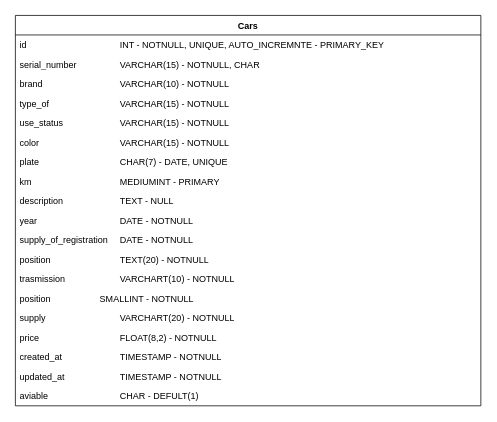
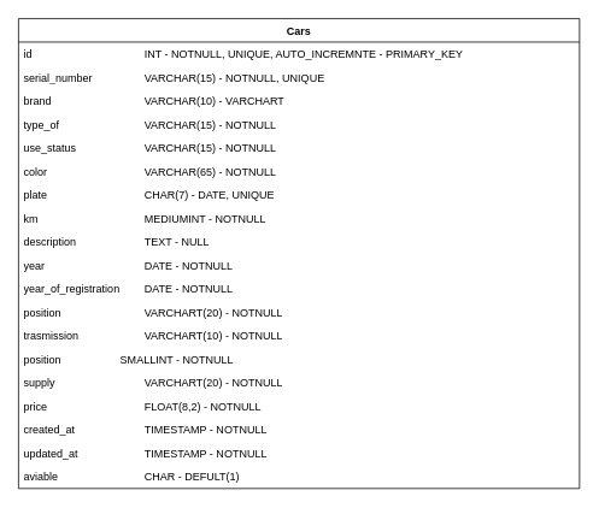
  <mxCell id="0" />
  <mxCell id="1" parent="0" />
  <mxCell id="2" value="Cars" style="swimlane;fontStyle=1;align=center;verticalAlign=top;childLayout=stackLayout;horizontal=1;startSize=26;horizontalStack=0;resizeParent=1;resizeParentMax=0;resizeLast=0;collapsible=1;marginBottom=0;whiteSpace=wrap;html=1;" vertex="1" parent="1"><mxGeometry x="20" y="20" width="620" height="520" as="geometry" /></mxCell>
  <mxCell id="3" value="id&lt;span style=&quot;white-space: pre;&quot;&gt;&#09;&lt;span style=&quot;white-space: pre;&quot;&gt;&#09;&lt;/span&gt;&lt;/span&gt;&lt;span style=&quot;white-space: pre;&quot;&gt;&#09;&lt;/span&gt;&lt;span style=&quot;white-space: pre;&quot;&gt;&#09;&lt;/span&gt;&lt;span style=&quot;white-space: pre;&quot;&gt;&#09;&lt;/span&gt;INT - NOTNULL, UNIQUE, AUTO_INCREMNTE - PRIMARY_KEY" style="text;strokeColor=none;fillColor=none;align=left;verticalAlign=top;spacingLeft=4;spacingRight=4;overflow=hidden;rotatable=0;points=[[0,0.5],[1,0.5]];portConstraint=eastwest;whiteSpace=wrap;html=1;" vertex="1" parent="2"><mxGeometry y="26" width="620" height="26" as="geometry" /></mxCell>
- <mxCell id="4" value="serial_number&lt;span style=&quot;white-space: pre;&quot;&gt;&#09;&lt;span style=&quot;white-space: pre;&quot;&gt;&#09;&lt;/span&gt;&lt;span style=&quot;white-space: pre;&quot;&gt;&#09;&lt;/span&gt;&lt;/span&gt;VARCHAR(15) - NOTNULL, CHAR" style="text;strokeColor=none;fillColor=none;align=left;verticalAlign=top;spacingLeft=4;spacingRight=4;overflow=hidden;rotatable=0;points=[[0,0.5],[1,0.5]];portConstraint=eastwest;whiteSpace=wrap;html=1;" vertex="1" parent="2"><mxGeometry y="52" width="620" height="26" as="geometry" /></mxCell>
- <mxCell id="5" value="brand&lt;span style=&quot;white-space: pre;&quot;&gt;&#09;&lt;/span&gt;&lt;span style=&quot;white-space: pre;&quot;&gt;&#09;&lt;/span&gt;&lt;span style=&quot;white-space: pre;&quot;&gt;&#09;&lt;/span&gt;&lt;span style=&quot;white-space: pre;&quot;&gt;&#09;&lt;/span&gt;VARCHAR(10) - NOTNULL" style="text;strokeColor=none;fillColor=none;align=left;verticalAlign=top;spacingLeft=4;spacingRight=4;overflow=hidden;rotatable=0;points=[[0,0.5],[1,0.5]];portConstraint=eastwest;whiteSpace=wrap;html=1;" vertex="1" parent="2"><mxGeometry y="78" width="620" height="26" as="geometry" /></mxCell>
+ <mxCell id="4" value="serial_number&lt;span style=&quot;white-space: pre;&quot;&gt;&#09;&lt;span style=&quot;white-space: pre;&quot;&gt;&#09;&lt;/span&gt;&lt;span style=&quot;white-space: pre;&quot;&gt;&#09;&lt;/span&gt;&lt;/span&gt;VARCHAR(15) - NOTNULL, UNIQUE" style="text;strokeColor=none;fillColor=none;align=left;verticalAlign=top;spacingLeft=4;spacingRight=4;overflow=hidden;rotatable=0;points=[[0,0.5],[1,0.5]];portConstraint=eastwest;whiteSpace=wrap;html=1;" vertex="1" parent="2"><mxGeometry y="52" width="620" height="26" as="geometry" /></mxCell>
+ <mxCell id="5" value="brand&lt;span style=&quot;white-space: pre;&quot;&gt;&#09;&lt;/span&gt;&lt;span style=&quot;white-space: pre;&quot;&gt;&#09;&lt;/span&gt;&lt;span style=&quot;white-space: pre;&quot;&gt;&#09;&lt;/span&gt;&lt;span style=&quot;white-space: pre;&quot;&gt;&#09;&lt;/span&gt;VARCHAR(10) - VARCHART" style="text;strokeColor=none;fillColor=none;align=left;verticalAlign=top;spacingLeft=4;spacingRight=4;overflow=hidden;rotatable=0;points=[[0,0.5],[1,0.5]];portConstraint=eastwest;whiteSpace=wrap;html=1;" vertex="1" parent="2"><mxGeometry y="78" width="620" height="26" as="geometry" /></mxCell>
  <mxCell id="6" value="type_of&lt;span style=&quot;white-space: pre;&quot;&gt;&#09;&lt;/span&gt;&lt;span style=&quot;white-space: pre;&quot;&gt;&#09;&lt;/span&gt;&lt;span style=&quot;white-space: pre;&quot;&gt;&#09;&lt;/span&gt;&lt;span style=&quot;white-space: pre;&quot;&gt;&#09;&lt;/span&gt;VARCHAR(15) - NOTNULL" style="text;strokeColor=none;fillColor=none;align=left;verticalAlign=top;spacingLeft=4;spacingRight=4;overflow=hidden;rotatable=0;points=[[0,0.5],[1,0.5]];portConstraint=eastwest;whiteSpace=wrap;html=1;" vertex="1" parent="2"><mxGeometry y="104" width="620" height="26" as="geometry" /></mxCell>
  <mxCell id="7" value="use_status&lt;span style=&quot;white-space: pre;&quot;&gt;&#09;&lt;/span&gt;&lt;span style=&quot;white-space: pre;&quot;&gt;&#09;&lt;/span&gt;&lt;span style=&quot;white-space: pre;&quot;&gt;&#09;&lt;/span&gt;VARCHAR(15) - NOTNULL" style="text;strokeColor=none;fillColor=none;align=left;verticalAlign=top;spacingLeft=4;spacingRight=4;overflow=hidden;rotatable=0;points=[[0,0.5],[1,0.5]];portConstraint=eastwest;whiteSpace=wrap;html=1;" vertex="1" parent="2"><mxGeometry y="130" width="620" height="26" as="geometry" /></mxCell>
- <mxCell id="8" value="color&lt;span style=&quot;white-space: pre;&quot;&gt;&#09;&lt;/span&gt;&lt;span style=&quot;white-space: pre;&quot;&gt;&#09;&lt;/span&gt;&lt;span style=&quot;white-space: pre;&quot;&gt;&#09;&lt;/span&gt;&lt;span style=&quot;white-space: pre;&quot;&gt;&#09;&lt;/span&gt;VARCHAR(15) - NOTNULL" style="text;strokeColor=none;fillColor=none;align=left;verticalAlign=top;spacingLeft=4;spacingRight=4;overflow=hidden;rotatable=0;points=[[0,0.5],[1,0.5]];portConstraint=eastwest;whiteSpace=wrap;html=1;" vertex="1" parent="2"><mxGeometry y="156" width="620" height="26" as="geometry" /></mxCell>
+ <mxCell id="8" value="color&lt;span style=&quot;white-space: pre;&quot;&gt;&#09;&lt;/span&gt;&lt;span style=&quot;white-space: pre;&quot;&gt;&#09;&lt;/span&gt;&lt;span style=&quot;white-space: pre;&quot;&gt;&#09;&lt;/span&gt;&lt;span style=&quot;white-space: pre;&quot;&gt;&#09;&lt;/span&gt;VARCHAR(65) - NOTNULL" style="text;strokeColor=none;fillColor=none;align=left;verticalAlign=top;spacingLeft=4;spacingRight=4;overflow=hidden;rotatable=0;points=[[0,0.5],[1,0.5]];portConstraint=eastwest;whiteSpace=wrap;html=1;" vertex="1" parent="2"><mxGeometry y="156" width="620" height="26" as="geometry" /></mxCell>
  <mxCell id="9" value="plate&lt;span style=&quot;white-space: pre;&quot;&gt;&#09;&lt;/span&gt;&lt;span style=&quot;white-space: pre;&quot;&gt;&#09;&lt;/span&gt;&lt;span style=&quot;white-space: pre;&quot;&gt;&#09;&lt;/span&gt;&lt;span style=&quot;white-space: pre;&quot;&gt;&#09;&lt;/span&gt;CHAR(7) - DATE, UNIQUE" style="text;strokeColor=none;fillColor=none;align=left;verticalAlign=top;spacingLeft=4;spacingRight=4;overflow=hidden;rotatable=0;points=[[0,0.5],[1,0.5]];portConstraint=eastwest;whiteSpace=wrap;html=1;" vertex="1" parent="2"><mxGeometry y="182" width="620" height="26" as="geometry" /></mxCell>
- <mxCell id="10" value="km&lt;span style=&quot;white-space: pre;&quot;&gt;&#09;&lt;/span&gt;&lt;span style=&quot;white-space: pre;&quot;&gt;&#09;&lt;/span&gt;&lt;span style=&quot;white-space: pre;&quot;&gt;&#09;&lt;/span&gt;&lt;span style=&quot;white-space: pre;&quot;&gt;&#09;&lt;/span&gt;&lt;span style=&quot;white-space: pre;&quot;&gt;&#09;&lt;/span&gt;MEDIUMINT - PRIMARY" style="text;strokeColor=none;fillColor=none;align=left;verticalAlign=top;spacingLeft=4;spacingRight=4;overflow=hidden;rotatable=0;points=[[0,0.5],[1,0.5]];portConstraint=eastwest;whiteSpace=wrap;html=1;" vertex="1" parent="2"><mxGeometry y="208" width="620" height="26" as="geometry" /></mxCell>
+ <mxCell id="10" value="km&lt;span style=&quot;white-space: pre;&quot;&gt;&#09;&lt;/span&gt;&lt;span style=&quot;white-space: pre;&quot;&gt;&#09;&lt;/span&gt;&lt;span style=&quot;white-space: pre;&quot;&gt;&#09;&lt;/span&gt;&lt;span style=&quot;white-space: pre;&quot;&gt;&#09;&lt;/span&gt;&lt;span style=&quot;white-space: pre;&quot;&gt;&#09;&lt;/span&gt;MEDIUMINT - NOTNULL" style="text;strokeColor=none;fillColor=none;align=left;verticalAlign=top;spacingLeft=4;spacingRight=4;overflow=hidden;rotatable=0;points=[[0,0.5],[1,0.5]];portConstraint=eastwest;whiteSpace=wrap;html=1;" vertex="1" parent="2"><mxGeometry y="208" width="620" height="26" as="geometry" /></mxCell>
  <mxCell id="11" value="description&lt;span style=&quot;white-space: pre;&quot;&gt;&#09;&lt;/span&gt;&lt;span style=&quot;white-space: pre;&quot;&gt;&#09;&lt;/span&gt;&lt;span style=&quot;white-space: pre;&quot;&gt;&#09;&lt;/span&gt;TEXT - NULL" style="text;strokeColor=none;fillColor=none;align=left;verticalAlign=top;spacingLeft=4;spacingRight=4;overflow=hidden;rotatable=0;points=[[0,0.5],[1,0.5]];portConstraint=eastwest;whiteSpace=wrap;html=1;" vertex="1" parent="2"><mxGeometry y="234" width="620" height="26" as="geometry" /></mxCell>
  <mxCell id="12" value="year&lt;span style=&quot;white-space: pre;&quot;&gt;&#09;&lt;/span&gt;&lt;span style=&quot;white-space: pre;&quot;&gt;&#09;&lt;/span&gt;&lt;span style=&quot;white-space: pre;&quot;&gt;&#09;&lt;/span&gt;&lt;span style=&quot;white-space: pre;&quot;&gt;&#09;&lt;/span&gt;&lt;span style=&quot;white-space: pre;&quot;&gt;&#09;&lt;/span&gt;DATE - NOTNULL" style="text;strokeColor=none;fillColor=none;align=left;verticalAlign=top;spacingLeft=4;spacingRight=4;overflow=hidden;rotatable=0;points=[[0,0.5],[1,0.5]];portConstraint=eastwest;whiteSpace=wrap;html=1;" vertex="1" parent="2"><mxGeometry y="260" width="620" height="26" as="geometry" /></mxCell>
- <mxCell id="13" value="supply_of_registration&lt;span style=&quot;white-space: pre;&quot;&gt;&#09;&lt;/span&gt;DATE - NOTNULL" style="text;strokeColor=none;fillColor=none;align=left;verticalAlign=top;spacingLeft=4;spacingRight=4;overflow=hidden;rotatable=0;points=[[0,0.5],[1,0.5]];portConstraint=eastwest;whiteSpace=wrap;html=1;" vertex="1" parent="2"><mxGeometry y="286" width="620" height="26" as="geometry" /></mxCell>
- <mxCell id="14" value="position&lt;span style=&quot;white-space: pre;&quot;&gt;&#09;&lt;/span&gt;&lt;span style=&quot;white-space: pre;&quot;&gt;&#09;&lt;/span&gt;&lt;span style=&quot;white-space: pre;&quot;&gt;&#09;&lt;/span&gt;&lt;span style=&quot;white-space: pre;&quot;&gt;&#09;&lt;/span&gt;TEXT(20) - NOTNULL" style="text;strokeColor=none;fillColor=none;align=left;verticalAlign=top;spacingLeft=4;spacingRight=4;overflow=hidden;rotatable=0;points=[[0,0.5],[1,0.5]];portConstraint=eastwest;whiteSpace=wrap;html=1;" vertex="1" parent="2"><mxGeometry y="312" width="620" height="26" as="geometry" /></mxCell>
+ <mxCell id="13" value="year_of_registration&lt;span style=&quot;white-space: pre;&quot;&gt;&#09;&lt;/span&gt;DATE - NOTNULL" style="text;strokeColor=none;fillColor=none;align=left;verticalAlign=top;spacingLeft=4;spacingRight=4;overflow=hidden;rotatable=0;points=[[0,0.5],[1,0.5]];portConstraint=eastwest;whiteSpace=wrap;html=1;" vertex="1" parent="2"><mxGeometry y="286" width="620" height="26" as="geometry" /></mxCell>
+ <mxCell id="14" value="position&lt;span style=&quot;white-space: pre;&quot;&gt;&#09;&lt;/span&gt;&lt;span style=&quot;white-space: pre;&quot;&gt;&#09;&lt;/span&gt;&lt;span style=&quot;white-space: pre;&quot;&gt;&#09;&lt;/span&gt;&lt;span style=&quot;white-space: pre;&quot;&gt;&#09;&lt;/span&gt;VARCHART(20) - NOTNULL" style="text;strokeColor=none;fillColor=none;align=left;verticalAlign=top;spacingLeft=4;spacingRight=4;overflow=hidden;rotatable=0;points=[[0,0.5],[1,0.5]];portConstraint=eastwest;whiteSpace=wrap;html=1;" vertex="1" parent="2"><mxGeometry y="312" width="620" height="26" as="geometry" /></mxCell>
  <mxCell id="15" value="trasmission&lt;span style=&quot;white-space: pre;&quot;&gt;&#09;&lt;/span&gt;&lt;span style=&quot;white-space: pre;&quot;&gt;&#09;&lt;/span&gt;&lt;span style=&quot;white-space: pre;&quot;&gt;&#09;&lt;/span&gt;VARCHART(10) - NOTNULL" style="text;strokeColor=none;fillColor=none;align=left;verticalAlign=top;spacingLeft=4;spacingRight=4;overflow=hidden;rotatable=0;points=[[0,0.5],[1,0.5]];portConstraint=eastwest;whiteSpace=wrap;html=1;" vertex="1" parent="2"><mxGeometry y="338" width="620" height="26" as="geometry" /></mxCell>
  <mxCell id="16" value="position&lt;span style=&quot;white-space: pre;&quot;&gt;&#09;&lt;/span&gt;&lt;span style=&quot;white-space: pre;&quot;&gt;&#09;&lt;/span&gt;&lt;span style=&quot;white-space: pre;&quot;&gt;&#09;&lt;/span&gt;SMALLINT - NOTNULL" style="text;strokeColor=none;fillColor=none;align=left;verticalAlign=top;spacingLeft=4;spacingRight=4;overflow=hidden;rotatable=0;points=[[0,0.5],[1,0.5]];portConstraint=eastwest;whiteSpace=wrap;html=1;" vertex="1" parent="2"><mxGeometry y="364" width="620" height="26" as="geometry" /></mxCell>
  <mxCell id="17" value="supply&lt;span style=&quot;white-space: pre;&quot;&gt;&#09;&lt;/span&gt;&lt;span style=&quot;white-space: pre;&quot;&gt;&#09;&lt;/span&gt;&lt;span style=&quot;white-space: pre;&quot;&gt;&#09;&lt;/span&gt;&lt;span style=&quot;white-space: pre;&quot;&gt;&#09;&lt;/span&gt;VARCHART(20) - NOTNULL" style="text;strokeColor=none;fillColor=none;align=left;verticalAlign=top;spacingLeft=4;spacingRight=4;overflow=hidden;rotatable=0;points=[[0,0.5],[1,0.5]];portConstraint=eastwest;whiteSpace=wrap;html=1;" vertex="1" parent="2"><mxGeometry y="390" width="620" height="26" as="geometry" /></mxCell>
  <mxCell id="18" value="price&lt;span style=&quot;white-space: pre;&quot;&gt;&#09;&lt;/span&gt;&lt;span style=&quot;white-space: pre;&quot;&gt;&#09;&lt;/span&gt;&lt;span style=&quot;white-space: pre;&quot;&gt;&#09;&lt;/span&gt;&lt;span style=&quot;white-space: pre;&quot;&gt;&#09;&lt;/span&gt;FLOAT(8,2) - NOTNULL" style="text;strokeColor=none;fillColor=none;align=left;verticalAlign=top;spacingLeft=4;spacingRight=4;overflow=hidden;rotatable=0;points=[[0,0.5],[1,0.5]];portConstraint=eastwest;whiteSpace=wrap;html=1;" vertex="1" parent="2"><mxGeometry y="416" width="620" height="26" as="geometry" /></mxCell>
  <mxCell id="19" value="created_at&lt;span style=&quot;white-space: pre;&quot;&gt;&#09;&lt;/span&gt;&lt;span style=&quot;white-space: pre;&quot;&gt;&#09;&lt;/span&gt;&lt;span style=&quot;white-space: pre;&quot;&gt;&#09;&lt;/span&gt;TIMESTAMP - NOTNULL" style="text;strokeColor=none;fillColor=none;align=left;verticalAlign=top;spacingLeft=4;spacingRight=4;overflow=hidden;rotatable=0;points=[[0,0.5],[1,0.5]];portConstraint=eastwest;whiteSpace=wrap;html=1;" vertex="1" parent="2"><mxGeometry y="442" width="620" height="26" as="geometry" /></mxCell>
  <mxCell id="20" value="updated_at&lt;span style=&quot;white-space: pre;&quot;&gt;&#09;&lt;/span&gt;&lt;span style=&quot;white-space: pre;&quot;&gt;&#09;&lt;/span&gt;&lt;span style=&quot;white-space: pre;&quot;&gt;&#09;&lt;/span&gt;TIMESTAMP - NOTNULL" style="text;strokeColor=none;fillColor=none;align=left;verticalAlign=top;spacingLeft=4;spacingRight=4;overflow=hidden;rotatable=0;points=[[0,0.5],[1,0.5]];portConstraint=eastwest;whiteSpace=wrap;html=1;" vertex="1" parent="2"><mxGeometry y="468" width="620" height="26" as="geometry" /></mxCell>
  <mxCell id="21" value="aviable&lt;span style=&quot;white-space: pre;&quot;&gt;&#09;&lt;/span&gt;&lt;span style=&quot;white-space: pre;&quot;&gt;&#09;&lt;/span&gt;&lt;span style=&quot;white-space: pre;&quot;&gt;&#09;&lt;/span&gt;&lt;span style=&quot;white-space: pre;&quot;&gt;&#09;&lt;/span&gt;CHAR - DEFULT(1)" style="text;strokeColor=none;fillColor=none;align=left;verticalAlign=top;spacingLeft=4;spacingRight=4;overflow=hidden;rotatable=0;points=[[0,0.5],[1,0.5]];portConstraint=eastwest;whiteSpace=wrap;html=1;" vertex="1" parent="2"><mxGeometry y="494" width="620" height="26" as="geometry" /></mxCell>
